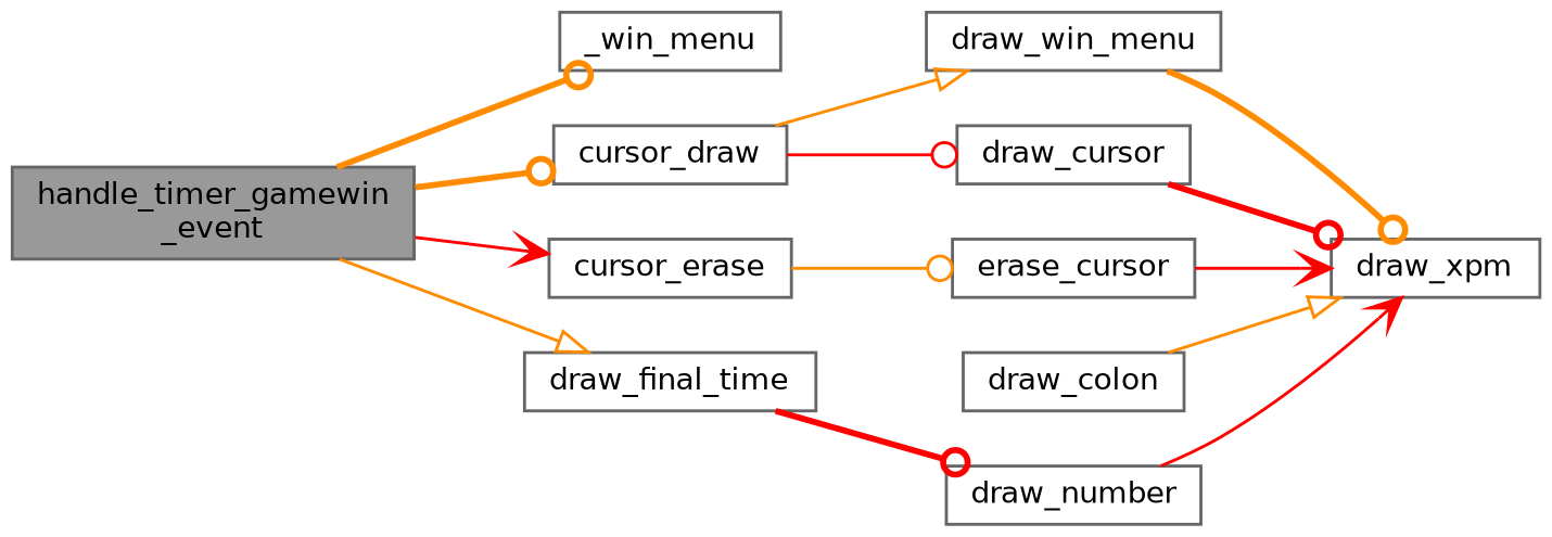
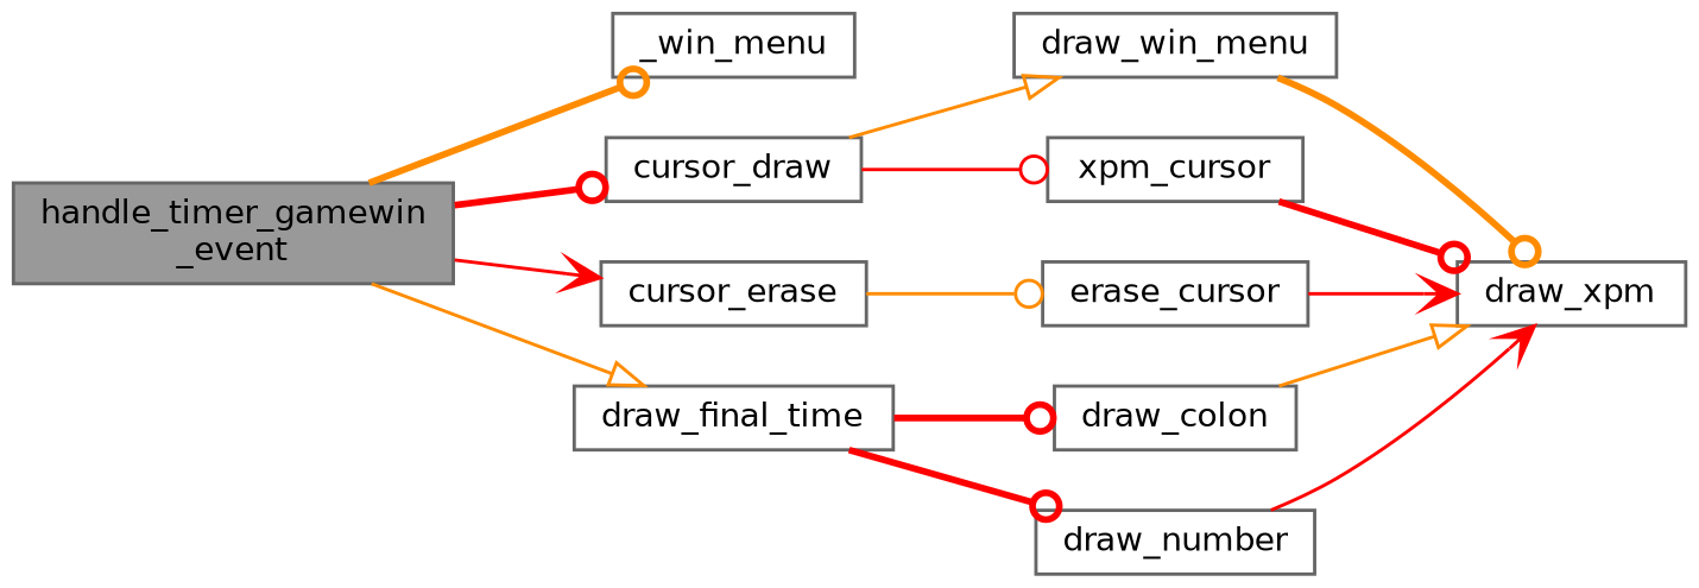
  digraph {
    rankdir=LR
    node [color=grey40 fillcolor=white fontname=Helvetica fontsize=10 shape=box style=filled]
    edge [arrowhead=odot color=darkorange fontname=Helvetica fontsize=10 labelfontname=Helvetica labelfontsize=10 style=solid]
    n1 [color=gray40 fillcolor=grey60 fontcolor=black height=0.2 label="handle_timer_gamewin\l_event" width=0.4]
    n2 [height=0.2 label=_win_menu width=0.4]
    n3 [height=0.2 label=cursor_draw width=0.4]
    n4 [height=0.2 label=cursor_erase width=0.4]
    n5 [height=0.2 label=draw_final_time width=0.4]
    n6 [height=0.2 label=draw_win_menu width=0.4]
-   n7 [height=0.2 label=draw_cursor width=0.4]
+   n7 [height=0.2 label=xpm_cursor width=0.4]
    n8 [height=0.2 label=erase_cursor width=0.4]
    n9 [height=0.2 label=draw_colon width=0.4]
    n10 [height=0.2 label=draw_number width=0.4]
    n11 [height=0.2 label=draw_xpm width=0.4]
    n1 -> n2 [style=bold]
-   n1 -> n3 [style=bold]
+   n1 -> n3 [color=red style=bold]
    n1 -> n4 [arrowhead=vee color=red]
    n1 -> n5 [arrowhead=onormal]
    n3 -> n6 [arrowhead=onormal]
    n3 -> n7 [color=red]
    n4 -> n8
+   n5 -> n9 [color=red style=bold]
    n5 -> n10 [color=red style=bold]
    n6 -> n11 [style=bold]
    n7 -> n11 [color=red style=bold]
    n8 -> n11 [arrowhead=vee color=red]
    n9 -> n11 [arrowhead=onormal]
    n10 -> n11 [arrowhead=vee color=red]
  }
